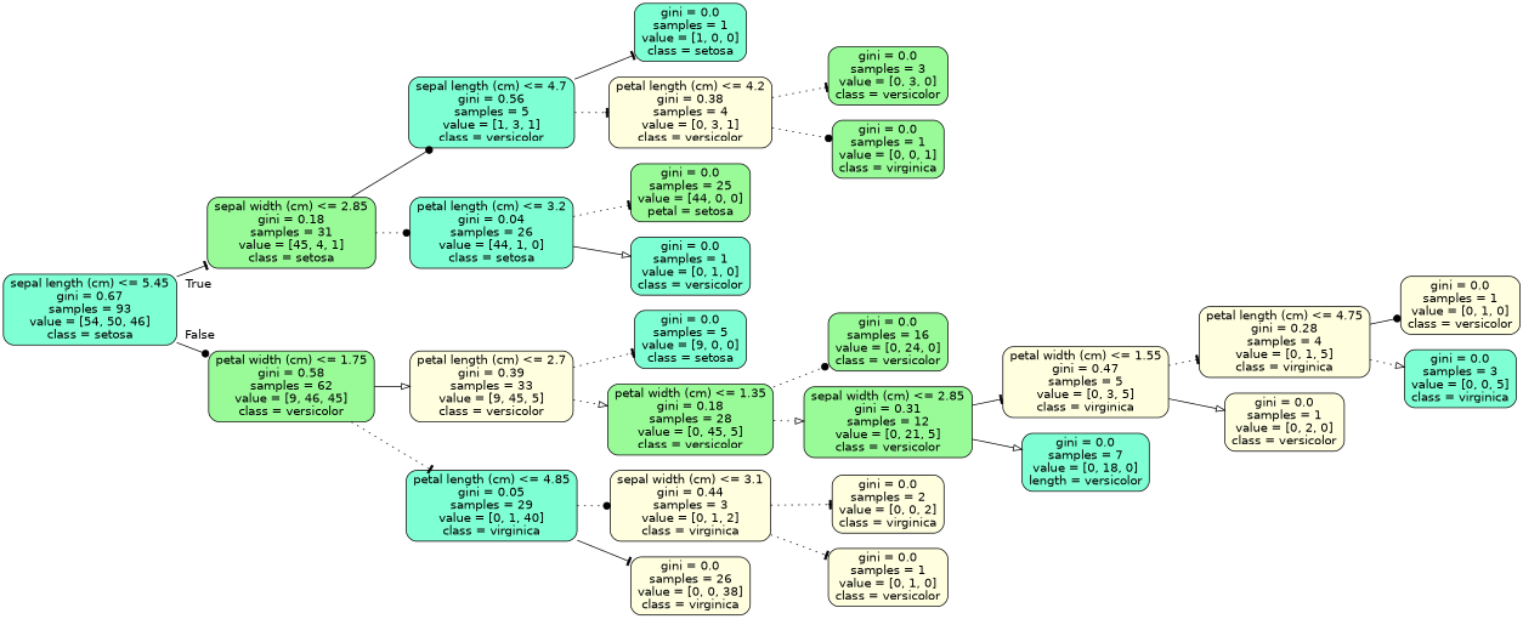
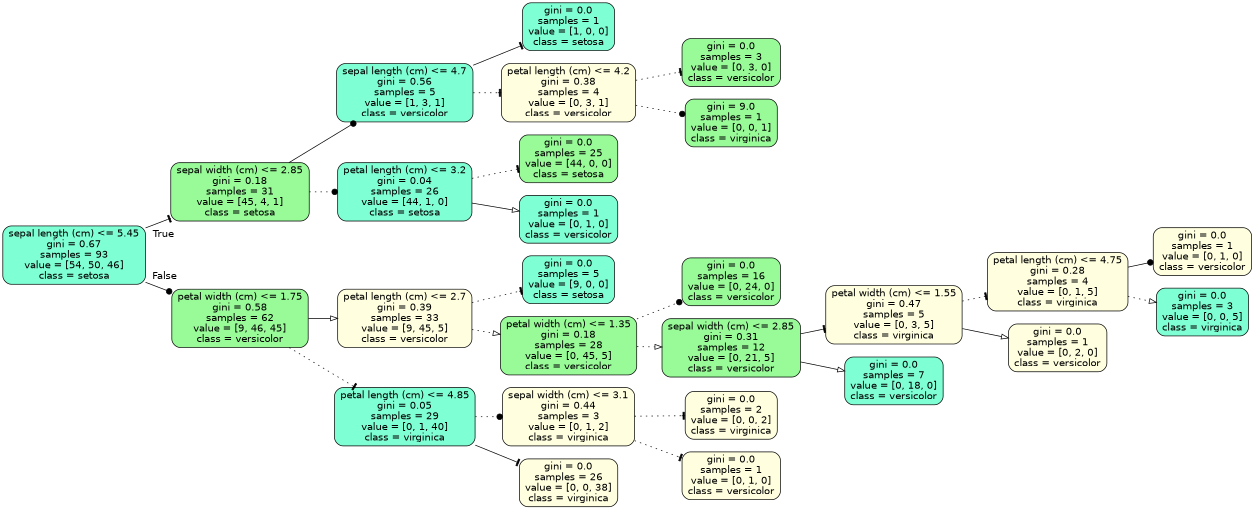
  digraph {
    rankdir=LR
    node [color=black fillcolor=lightyellow fontname=helvetica shape=box style="filled, rounded"]
    edge [arrowhead=tee fontname=helvetica style=dotted]
    n1 [fillcolor=aquamarine label="sepal length (cm) <= 5.45\ngini = 0.67\nsamples = 93\nvalue = [54, 50, 46]\nclass = setosa"]
    n2 [fillcolor=palegreen label="sepal width (cm) <= 2.85\ngini = 0.18\nsamples = 31\nvalue = [45, 4, 1]\nclass = setosa"]
    n3 [fillcolor=palegreen label="petal width (cm) <= 1.75\ngini = 0.58\nsamples = 62\nvalue = [9, 46, 45]\nclass = versicolor"]
    n4 [fillcolor=aquamarine label="sepal length (cm) <= 4.7\ngini = 0.56\nsamples = 5\nvalue = [1, 3, 1]\nclass = versicolor"]
    n5 [fillcolor=aquamarine label="petal length (cm) <= 3.2\ngini = 0.04\nsamples = 26\nvalue = [44, 1, 0]\nclass = setosa"]
    n6 [label="petal length (cm) <= 2.7\ngini = 0.39\nsamples = 33\nvalue = [9, 45, 5]\nclass = versicolor"]
    n7 [fillcolor=aquamarine label="petal length (cm) <= 4.85\ngini = 0.05\nsamples = 29\nvalue = [0, 1, 40]\nclass = virginica"]
    n8 [fillcolor=aquamarine label="gini = 0.0\nsamples = 1\nvalue = [1, 0, 0]\nclass = setosa"]
    n9 [label="petal length (cm) <= 4.2\ngini = 0.38\nsamples = 4\nvalue = [0, 3, 1]\nclass = versicolor"]
-   n10 [fillcolor=palegreen label="gini = 0.0\nsamples = 25\nvalue = [44, 0, 0]\npetal = setosa"]
+   n10 [fillcolor=palegreen label="gini = 0.0\nsamples = 25\nvalue = [44, 0, 0]\nclass = setosa"]
    n11 [fillcolor=aquamarine label="gini = 0.0\nsamples = 1\nvalue = [0, 1, 0]\nclass = versicolor"]
    n12 [fillcolor=palegreen label="gini = 0.0\nsamples = 3\nvalue = [0, 3, 0]\nclass = versicolor"]
-   n13 [fillcolor=palegreen label="gini = 0.0\nsamples = 1\nvalue = [0, 0, 1]\nclass = virginica"]
+   n13 [fillcolor=palegreen label="gini = 9.0\nsamples = 1\nvalue = [0, 0, 1]\nclass = virginica"]
    n14 [fillcolor=aquamarine label="gini = 0.0\nsamples = 5\nvalue = [9, 0, 0]\nclass = setosa"]
    n15 [fillcolor=palegreen label="petal width (cm) <= 1.35\ngini = 0.18\nsamples = 28\nvalue = [0, 45, 5]\nclass = versicolor"]
    n16 [label="sepal width (cm) <= 3.1\ngini = 0.44\nsamples = 3\nvalue = [0, 1, 2]\nclass = virginica"]
    n17 [label="gini = 0.0\nsamples = 26\nvalue = [0, 0, 38]\nclass = virginica"]
    n18 [fillcolor=palegreen label="gini = 0.0\nsamples = 16\nvalue = [0, 24, 0]\nclass = versicolor"]
    n19 [fillcolor=palegreen label="sepal width (cm) <= 2.85\ngini = 0.31\nsamples = 12\nvalue = [0, 21, 5]\nclass = versicolor"]
    n20 [label="petal width (cm) <= 1.55\ngini = 0.47\nsamples = 5\nvalue = [0, 3, 5]\nclass = virginica"]
-   n21 [fillcolor=aquamarine label="gini = 0.0\nsamples = 7\nvalue = [0, 18, 0]\nlength = versicolor"]
+   n21 [fillcolor=aquamarine label="gini = 0.0\nsamples = 7\nvalue = [0, 18, 0]\nclass = versicolor"]
    n22 [label="petal length (cm) <= 4.75\ngini = 0.28\nsamples = 4\nvalue = [0, 1, 5]\nclass = virginica"]
    n23 [label="gini = 0.0\nsamples = 1\nvalue = [0, 2, 0]\nclass = versicolor"]
    n24 [label="gini = 0.0\nsamples = 1\nvalue = [0, 1, 0]\nclass = versicolor"]
    n25 [fillcolor=aquamarine label="gini = 0.0\nsamples = 3\nvalue = [0, 0, 5]\nclass = virginica"]
    n26 [label="gini = 0.0\nsamples = 2\nvalue = [0, 0, 2]\nclass = virginica"]
    n27 [label="gini = 0.0\nsamples = 1\nvalue = [0, 1, 0]\nclass = versicolor"]
    n1 -> n2 [headlabel=True labelangle=45 labeldistance=2.5 style=solid]
    n1 -> n3 [arrowhead=dot headlabel=False labelangle=-45 labeldistance=2.5 style=solid]
    n2 -> n4 [arrowhead=dot style=solid]
    n2 -> n5 [arrowhead=dot]
    n3 -> n6 [arrowhead=onormal style=solid]
    n3 -> n7
    n4 -> n8 [style=solid]
    n4 -> n9
    n5 -> n10
    n5 -> n11 [arrowhead=onormal style=solid]
    n6 -> n14
    n6 -> n15 [arrowhead=onormal]
    n7 -> n16 [arrowhead=dot]
    n7 -> n17 [style=solid]
    n9 -> n12
    n9 -> n13 [arrowhead=dot]
    n15 -> n18 [arrowhead=dot]
    n15 -> n19 [arrowhead=onormal]
    n16 -> n26
    n16 -> n27
    n19 -> n20 [style=solid]
    n19 -> n21 [arrowhead=onormal style=solid]
    n20 -> n22
    n20 -> n23 [arrowhead=onormal style=solid]
    n22 -> n24 [arrowhead=dot style=solid]
    n22 -> n25 [arrowhead=onormal]
  }
